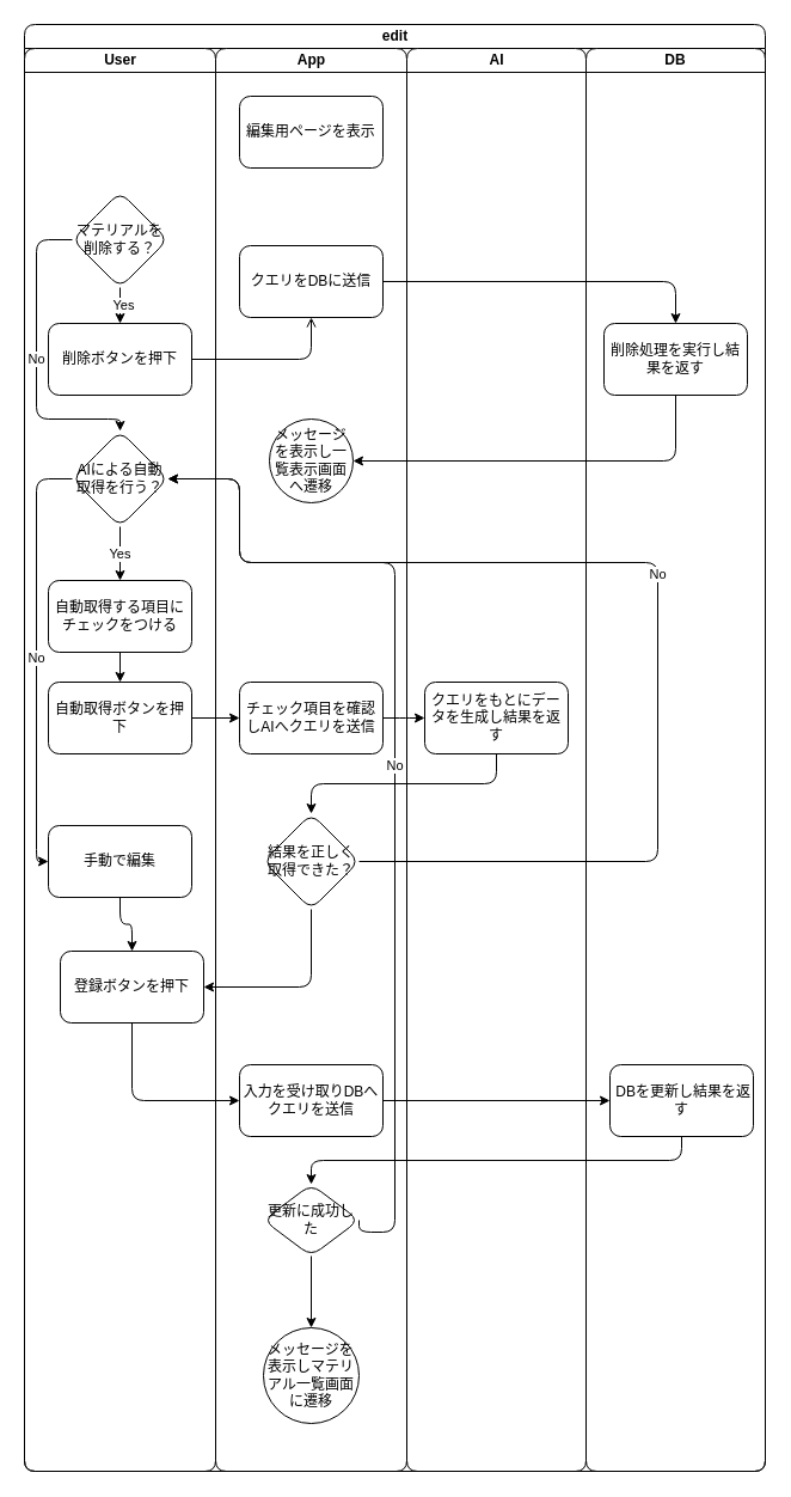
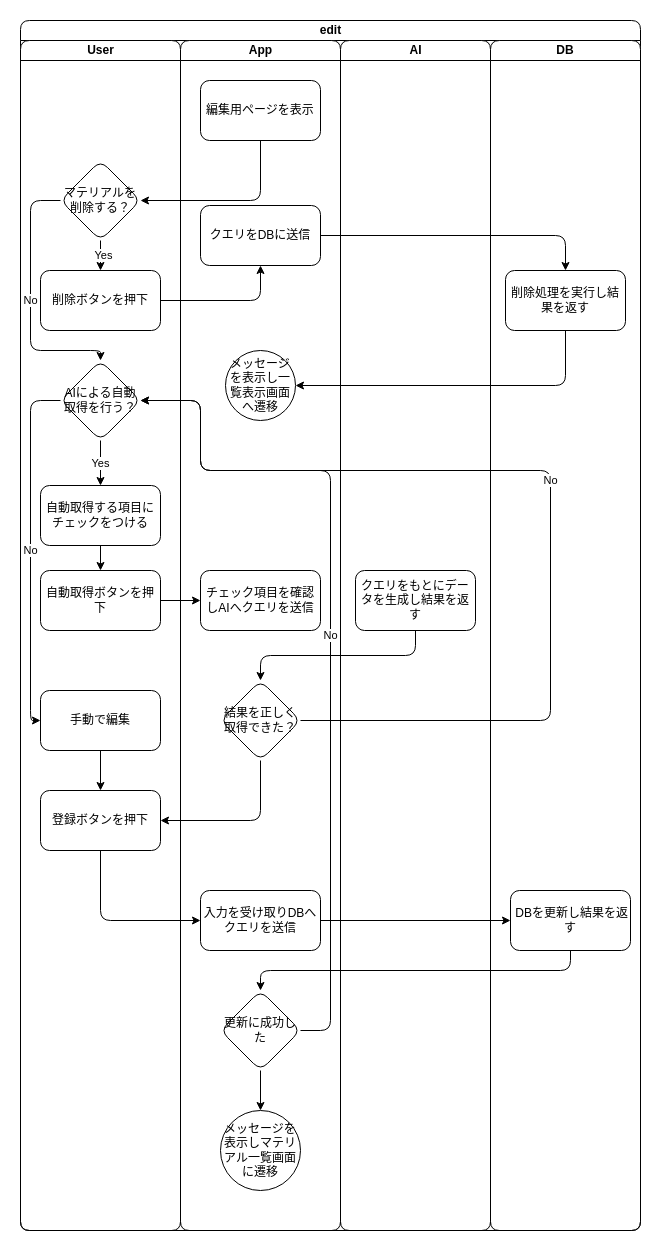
  <mxCell id="0" />
  <mxCell id="1" parent="0" />
  <mxCell id="2" value="edit" style="swimlane;childLayout=stackLayout;resizeParent=1;resizeParentMax=0;startSize=20;html=1;rounded=1;" vertex="1" parent="1"><mxGeometry x="20" y="20" width="620" height="1210" as="geometry" /></mxCell>
  <mxCell id="3" value="User" style="swimlane;startSize=20;html=1;rounded=1;" vertex="1" parent="2"><mxGeometry y="20" width="160" height="1190" as="geometry" /></mxCell>
  <mxCell id="4" style="edgeStyle=orthogonalEdgeStyle;rounded=1;orthogonalLoop=1;jettySize=auto;html=1;exitX=0.5;exitY=1;exitDx=0;exitDy=0;entryX=0.5;entryY=0;entryDx=0;entryDy=0;" edge="1" parent="3" source="7" target="8"><mxGeometry relative="1" as="geometry" /></mxCell>
  <mxCell id="5" value="Yes" style="edgeLabel;html=1;align=center;verticalAlign=middle;resizable=0;points=[];rounded=1;" vertex="1" connectable="0" parent="4"><mxGeometry x="-0.1" y="2" relative="1" as="geometry"><mxPoint as="offset" /></mxGeometry></mxCell>
  <mxCell id="6" value="No" style="edgeStyle=orthogonalEdgeStyle;rounded=1;orthogonalLoop=1;jettySize=auto;html=1;exitX=0;exitY=0.5;exitDx=0;exitDy=0;entryX=0.5;entryY=0;entryDx=0;entryDy=0;" edge="1" parent="3" source="7" target="11"><mxGeometry relative="1" as="geometry"><Array as="points"><mxPoint x="10" y="160" /><mxPoint x="10" y="310" /><mxPoint x="80" y="310" /></Array></mxGeometry></mxCell>
  <mxCell id="7" value="マテリアルを削除する？" style="rhombus;whiteSpace=wrap;html=1;rounded=1;" vertex="1" parent="3"><mxGeometry x="40.0" y="120" width="80" height="80" as="geometry" /></mxCell>
  <mxCell id="8" value="削除ボタンを押下" style="whiteSpace=wrap;html=1;rounded=1;" vertex="1" parent="3"><mxGeometry x="20.0" y="230" width="120" height="60" as="geometry" /></mxCell>
  <mxCell id="9" value="Yes" style="edgeStyle=orthogonalEdgeStyle;rounded=1;orthogonalLoop=1;jettySize=auto;html=1;exitX=0.5;exitY=1;exitDx=0;exitDy=0;" edge="1" parent="3" source="11" target="13"><mxGeometry relative="1" as="geometry" /></mxCell>
  <mxCell id="10" value="No" style="edgeStyle=orthogonalEdgeStyle;rounded=1;orthogonalLoop=1;jettySize=auto;html=1;exitX=0;exitY=0.5;exitDx=0;exitDy=0;entryX=0;entryY=0.5;entryDx=0;entryDy=0;" edge="1" parent="3" source="11" target="16"><mxGeometry relative="1" as="geometry"><Array as="points"><mxPoint x="10" y="360" /><mxPoint x="10" y="680" /></Array></mxGeometry></mxCell>
  <mxCell id="11" value="AIによる自動取得を行う？" style="rhombus;whiteSpace=wrap;html=1;rounded=1;" vertex="1" parent="3"><mxGeometry x="40.0" y="320" width="80" height="80" as="geometry" /></mxCell>
  <mxCell id="12" style="edgeStyle=orthogonalEdgeStyle;rounded=1;orthogonalLoop=1;jettySize=auto;html=1;exitX=0.5;exitY=1;exitDx=0;exitDy=0;" edge="1" parent="3" source="13" target="14"><mxGeometry relative="1" as="geometry" /></mxCell>
  <mxCell id="13" value="自動取得する項目にチェックをつける" style="whiteSpace=wrap;html=1;rounded=1;" vertex="1" parent="3"><mxGeometry x="20" y="445" width="120" height="60" as="geometry" /></mxCell>
  <mxCell id="14" value="自動取得ボタンを押下" style="whiteSpace=wrap;html=1;rounded=1;" vertex="1" parent="3"><mxGeometry x="20" y="530" width="120" height="60" as="geometry" /></mxCell>
  <mxCell id="15" style="edgeStyle=orthogonalEdgeStyle;rounded=1;orthogonalLoop=1;jettySize=auto;html=1;exitX=0.5;exitY=1;exitDx=0;exitDy=0;" edge="1" parent="3" source="16" target="17"><mxGeometry relative="1" as="geometry" /></mxCell>
  <mxCell id="16" value="手動で編集" style="whiteSpace=wrap;html=1;rounded=1;" vertex="1" parent="3"><mxGeometry x="20" y="650" width="120" height="60" as="geometry" /></mxCell>
- <mxCell id="17" value="登録ボタンを押下" style="whiteSpace=wrap;html=1;rounded=1;" vertex="1" parent="3"><mxGeometry x="30" y="755" width="120" height="60" as="geometry" /></mxCell>
+ <mxCell id="17" value="登録ボタンを押下" style="whiteSpace=wrap;html=1;rounded=1;" vertex="1" parent="3"><mxGeometry x="20" y="750" width="120" height="60" as="geometry" /></mxCell>
  <mxCell id="18" value="App" style="swimlane;startSize=20;html=1;rounded=1;" vertex="1" parent="2"><mxGeometry x="160" y="20" width="160" height="1190" as="geometry" /></mxCell>
  <mxCell id="19" value="編集用ページを表示" style="whiteSpace=wrap;html=1;rounded=1;" vertex="1" parent="18"><mxGeometry x="20.0" y="40" width="120" height="60" as="geometry" /></mxCell>
  <mxCell id="20" value="クエリをDBに送信" style="whiteSpace=wrap;html=1;rounded=1;" vertex="1" parent="18"><mxGeometry x="20.0" y="165" width="120" height="60" as="geometry" /></mxCell>
  <mxCell id="21" value="メッセージを表示し一覧表示画面へ遷移" style="ellipse;whiteSpace=wrap;html=1;rounded=1;" vertex="1" parent="18"><mxGeometry x="45" y="310" width="70" height="70" as="geometry" /></mxCell>
  <mxCell id="22" value="チェック項目を確認しAIへクエリを送信" style="whiteSpace=wrap;html=1;rounded=1;" vertex="1" parent="18"><mxGeometry x="20" y="530" width="120" height="60" as="geometry" /></mxCell>
  <mxCell id="23" value="結果を正しく取得できた？" style="rhombus;whiteSpace=wrap;html=1;rounded=1;" vertex="1" parent="18"><mxGeometry x="40" y="640" width="80" height="80" as="geometry" /></mxCell>
  <mxCell id="24" value="入力を受け取りDBへクエリを送信" style="whiteSpace=wrap;html=1;rounded=1;" vertex="1" parent="18"><mxGeometry x="20" y="850" width="120" height="60" as="geometry" /></mxCell>
  <mxCell id="25" value="" style="edgeStyle=orthogonalEdgeStyle;rounded=1;orthogonalLoop=1;jettySize=auto;html=1;" edge="1" parent="18" source="26" target="27"><mxGeometry relative="1" as="geometry" /></mxCell>
- <mxCell id="26" value="更新に成功した" style="rhombus;whiteSpace=wrap;html=1;rounded=1;" vertex="1" parent="18"><mxGeometry x="40" y="950" width="80" height="60" as="geometry" /></mxCell>
+ <mxCell id="26" value="更新に成功した" style="rhombus;whiteSpace=wrap;html=1;rounded=1;" vertex="1" parent="18"><mxGeometry x="40" y="950" width="80" height="80" as="geometry" /></mxCell>
  <mxCell id="27" value="メッセージを表示しマテリアル一覧画面に遷移" style="ellipse;whiteSpace=wrap;html=1;rounded=1;" vertex="1" parent="18"><mxGeometry x="40" y="1070" width="80" height="80" as="geometry" /></mxCell>
  <mxCell id="28" value="AI" style="swimlane;startSize=20;html=1;rounded=1;" vertex="1" parent="2"><mxGeometry x="320" y="20" width="150" height="1190" as="geometry" /></mxCell>
  <mxCell id="29" value="クエリをもとにデータを生成し結果を返す" style="whiteSpace=wrap;html=1;rounded=1;" vertex="1" parent="28"><mxGeometry x="15" y="530" width="120" height="60" as="geometry" /></mxCell>
  <mxCell id="30" value="DB" style="swimlane;startSize=20;whiteSpace=wrap;html=1;rounded=1;" vertex="1" parent="2"><mxGeometry x="470" y="20" width="150" height="1190" as="geometry" /></mxCell>
  <mxCell id="31" value="削除処理を実行し結果を返す" style="whiteSpace=wrap;html=1;rounded=1;" vertex="1" parent="30"><mxGeometry x="15.0" y="230" width="120" height="60" as="geometry" /></mxCell>
  <mxCell id="32" value="&amp;nbsp;DBを更新し結果を返す" style="whiteSpace=wrap;html=1;rounded=1;" vertex="1" parent="30"><mxGeometry x="20" y="850" width="120" height="60" as="geometry" /></mxCell>
- <mxCell id="34" value="" style="edgeStyle=orthogonalEdgeStyle;rounded=1;orthogonalLoop=1;jettySize=auto;html=1;endArrow=open;" edge="1" parent="2" source="8" target="20"><mxGeometry relative="1" as="geometry" /></mxCell>
+ <mxCell id="33" style="edgeStyle=orthogonalEdgeStyle;rounded=1;orthogonalLoop=1;jettySize=auto;html=1;exitX=0.5;exitY=1;exitDx=0;exitDy=0;entryX=1;entryY=0.5;entryDx=0;entryDy=0;" edge="1" parent="2" source="19" target="7"><mxGeometry relative="1" as="geometry" /></mxCell>
+ <mxCell id="34" value="" style="edgeStyle=orthogonalEdgeStyle;rounded=1;orthogonalLoop=1;jettySize=auto;html=1;" edge="1" parent="2" source="8" target="20"><mxGeometry relative="1" as="geometry" /></mxCell>
  <mxCell id="35" style="edgeStyle=orthogonalEdgeStyle;rounded=1;orthogonalLoop=1;jettySize=auto;html=1;exitX=1;exitY=0.5;exitDx=0;exitDy=0;" edge="1" parent="2" source="20" target="31"><mxGeometry relative="1" as="geometry" /></mxCell>
  <mxCell id="36" style="edgeStyle=orthogonalEdgeStyle;rounded=1;orthogonalLoop=1;jettySize=auto;html=1;exitX=0.5;exitY=1;exitDx=0;exitDy=0;entryX=1;entryY=0.5;entryDx=0;entryDy=0;" edge="1" parent="2" source="31" target="21"><mxGeometry relative="1" as="geometry"><mxPoint x="300.0" y="370" as="targetPoint" /></mxGeometry></mxCell>
  <mxCell id="37" style="edgeStyle=orthogonalEdgeStyle;rounded=1;orthogonalLoop=1;jettySize=auto;html=1;exitX=1;exitY=0.5;exitDx=0;exitDy=0;" edge="1" parent="2" source="14" target="22"><mxGeometry relative="1" as="geometry" /></mxCell>
- <mxCell id="38" style="edgeStyle=orthogonalEdgeStyle;rounded=1;orthogonalLoop=1;jettySize=auto;html=1;exitX=1;exitY=0.5;exitDx=0;exitDy=0;" edge="1" parent="2" source="22" target="29"><mxGeometry relative="1" as="geometry" /></mxCell>
  <mxCell id="39" style="edgeStyle=orthogonalEdgeStyle;rounded=1;orthogonalLoop=1;jettySize=auto;html=1;exitX=0.5;exitY=1;exitDx=0;exitDy=0;" edge="1" parent="2" source="29" target="23"><mxGeometry relative="1" as="geometry" /></mxCell>
  <mxCell id="40" value="No" style="edgeStyle=orthogonalEdgeStyle;rounded=1;orthogonalLoop=1;jettySize=auto;html=1;exitX=1;exitY=0.5;exitDx=0;exitDy=0;entryX=1;entryY=0.5;entryDx=0;entryDy=0;" edge="1" parent="2" source="23" target="11"><mxGeometry relative="1" as="geometry"><Array as="points"><mxPoint x="530" y="700" /><mxPoint x="530" y="450" /><mxPoint x="180" y="450" /><mxPoint x="180" y="380" /></Array></mxGeometry></mxCell>
  <mxCell id="41" style="edgeStyle=orthogonalEdgeStyle;rounded=1;orthogonalLoop=1;jettySize=auto;html=1;exitX=0.5;exitY=1;exitDx=0;exitDy=0;entryX=1;entryY=0.5;entryDx=0;entryDy=0;" edge="1" parent="2" source="23" target="17"><mxGeometry relative="1" as="geometry" /></mxCell>
  <mxCell id="42" style="edgeStyle=orthogonalEdgeStyle;rounded=1;orthogonalLoop=1;jettySize=auto;html=1;exitX=0.5;exitY=1;exitDx=0;exitDy=0;entryX=0;entryY=0.5;entryDx=0;entryDy=0;" edge="1" parent="2" source="17" target="24"><mxGeometry relative="1" as="geometry" /></mxCell>
  <mxCell id="43" style="edgeStyle=orthogonalEdgeStyle;rounded=1;orthogonalLoop=1;jettySize=auto;html=1;exitX=1;exitY=0.5;exitDx=0;exitDy=0;" edge="1" parent="2" source="24" target="32"><mxGeometry relative="1" as="geometry" /></mxCell>
  <mxCell id="44" style="edgeStyle=orthogonalEdgeStyle;rounded=1;orthogonalLoop=1;jettySize=auto;html=1;exitX=0.5;exitY=1;exitDx=0;exitDy=0;" edge="1" parent="2" source="32" target="26"><mxGeometry relative="1" as="geometry" /></mxCell>
  <mxCell id="45" value="No" style="edgeStyle=orthogonalEdgeStyle;rounded=1;orthogonalLoop=1;jettySize=auto;html=1;exitX=1;exitY=0.5;exitDx=0;exitDy=0;entryX=1;entryY=0.5;entryDx=0;entryDy=0;" edge="1" parent="2" source="26" target="11"><mxGeometry relative="1" as="geometry"><Array as="points"><mxPoint x="310" y="1010" /><mxPoint x="310" y="450" /><mxPoint x="180" y="450" /><mxPoint x="180" y="380" /></Array></mxGeometry></mxCell>
